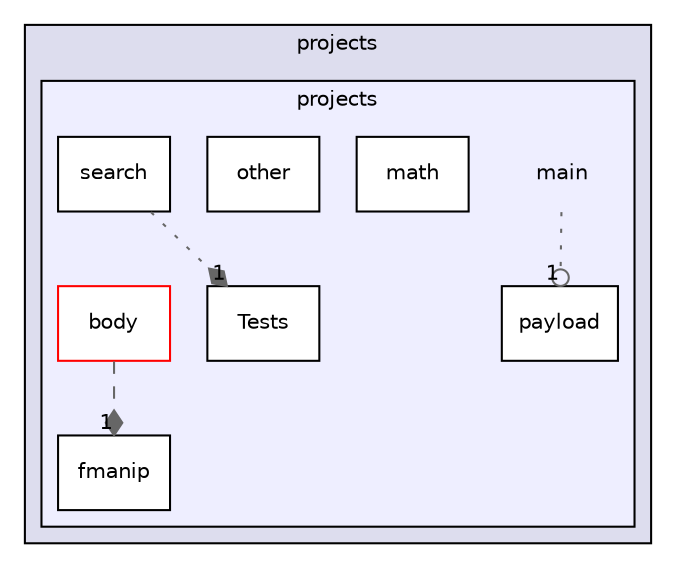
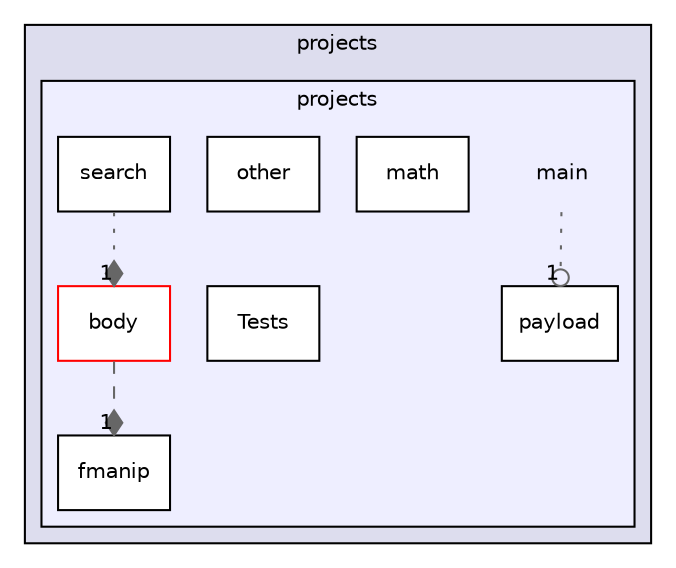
  digraph {
    compound=true
    node [fontname=Helvetica fontsize=10 shape=box color=black fillcolor=white style=filled]
    edge [headlabel=1 labeldistance=1.5 labelfontname=Helvetica labelfontsize=10 color=gray40 style=dotted arrowhead=diamond]
    n1 [label=main shape=plaintext color="" fillcolor="" style=""]
    n2 [color=red label=body]
    n3 [label=fmanip]
    n4 [label=math]
    n5 [label=other]
    n6 [label=payload]
    n7 [label=search]
    n8 [label=Tests]
    subgraph cluster_1 {
      bgcolor="#ddddee"
      fontname=Helvetica
      fontsize=10
      label=projects
      pencolor=black
      subgraph cluster_2 {
        bgcolor="#eeeeff"
        fontname=Helvetica
        fontsize=10
        pencolor=black
        n1
        n2
        n3
        n4
        n5
        n6
        n7
        n8
      }
    }
    n1 -> n6 [arrowhead=odot]
    n2 -> n3 [style=dashed]
-   n7 -> n8
+   n7 -> n2
  }
